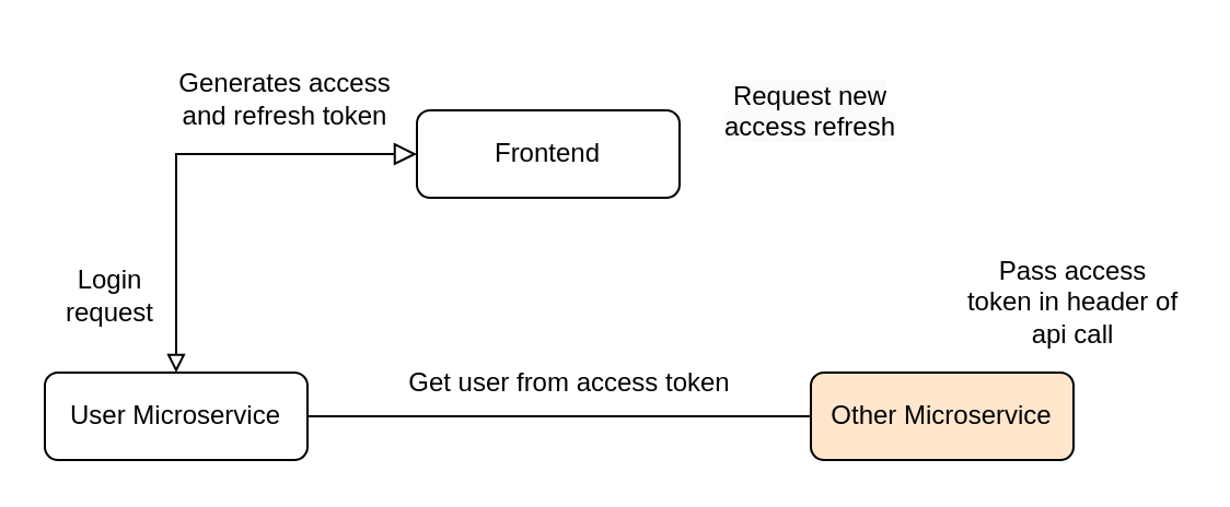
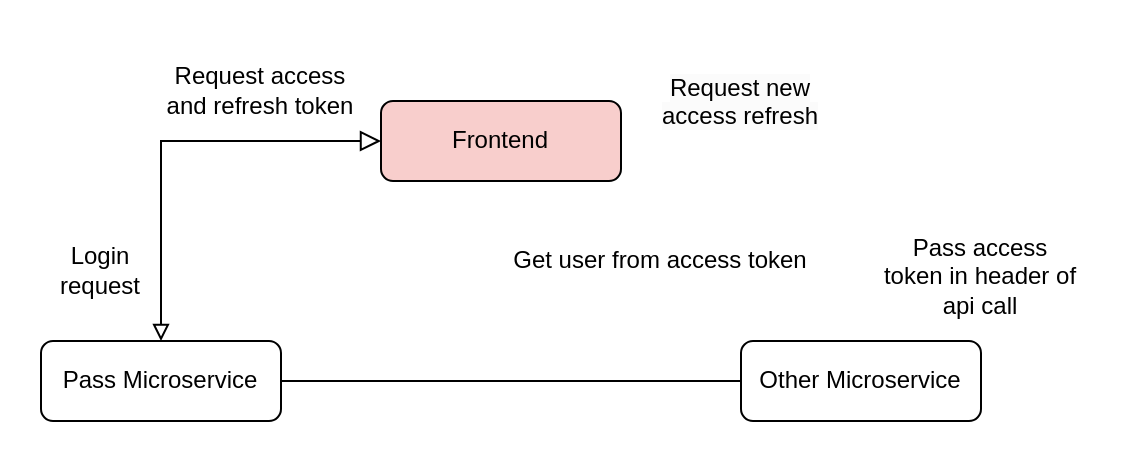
  <mxCell id="0" />
  <mxCell id="1" parent="0" />
  <mxCell id="2" value="" style="group" vertex="1" connectable="0" parent="1"><mxGeometry x="20" y="20" width="520" height="190" as="geometry" /></mxCell>
- <mxCell id="3" value="User Microservice" style="rounded=1;whiteSpace=wrap;html=1;fontSize=12;glass=0;strokeWidth=1;shadow=0;" parent="2" vertex="1"><mxGeometry y="150" width="120" height="40" as="geometry" /></mxCell>
- <mxCell id="4" value="Frontend" style="rounded=1;whiteSpace=wrap;html=1;fontSize=12;glass=0;strokeWidth=1;shadow=0;" vertex="1" parent="2"><mxGeometry x="170" y="30" width="120" height="40" as="geometry" /></mxCell>
+ <mxCell id="3" value="Pass Microservice" style="rounded=1;whiteSpace=wrap;html=1;fontSize=12;glass=0;strokeWidth=1;shadow=0;" parent="2" vertex="1"><mxGeometry y="150" width="120" height="40" as="geometry" /></mxCell>
+ <mxCell id="4" value="Frontend" style="rounded=1;whiteSpace=wrap;html=1;fontSize=12;glass=0;strokeWidth=1;shadow=0;fillColor=#f8cecc;" vertex="1" parent="2"><mxGeometry x="170" y="30" width="120" height="40" as="geometry" /></mxCell>
  <mxCell id="5" value="" style="rounded=0;html=1;jettySize=auto;orthogonalLoop=1;fontSize=11;endArrow=block;endFill=0;endSize=8;strokeWidth=1;shadow=0;labelBackgroundColor=none;edgeStyle=orthogonalEdgeStyle;entryX=0;entryY=0.5;entryDx=0;entryDy=0;exitX=0.5;exitY=0;exitDx=0;exitDy=0;startArrow=block;startFill=0;" parent="2" source="3" target="4" edge="1"><mxGeometry relative="1" as="geometry"><mxPoint x="230" y="70" as="targetPoint" /></mxGeometry></mxCell>
- <mxCell id="6" value="Other Microservice" style="rounded=1;whiteSpace=wrap;html=1;fontSize=12;glass=0;strokeWidth=1;shadow=0;fillColor=#ffe6cc;" vertex="1" parent="2"><mxGeometry x="350" y="150" width="120" height="40" as="geometry" /></mxCell>
+ <mxCell id="6" value="Other Microservice" style="rounded=1;whiteSpace=wrap;html=1;fontSize=12;glass=0;strokeWidth=1;shadow=0;" vertex="1" parent="2"><mxGeometry x="350" y="150" width="120" height="40" as="geometry" /></mxCell>
  <mxCell id="7" value="" style="rounded=0;html=1;jettySize=auto;orthogonalLoop=1;fontSize=11;endArrow=none;endFill=0;endSize=8;strokeWidth=1;shadow=0;labelBackgroundColor=none;edgeStyle=orthogonalEdgeStyle;entryX=1;entryY=0.5;entryDx=0;entryDy=0;exitX=0;exitY=0.5;exitDx=0;exitDy=0;startArrow=none;startFill=0;" edge="1" parent="2" source="6" target="3"><mxGeometry relative="1" as="geometry"><mxPoint x="420" y="160" as="sourcePoint" /><mxPoint x="300" y="60" as="targetPoint" /></mxGeometry></mxCell>
- <mxCell id="8" value="Generates access and refresh token" style="text;html=1;strokeColor=none;fillColor=none;align=center;verticalAlign=middle;whiteSpace=wrap;rounded=0;" vertex="1" parent="2"><mxGeometry x="60" width="100" height="50" as="geometry" /></mxCell>
+ <mxCell id="8" value="Request access and refresh token" style="text;html=1;strokeColor=none;fillColor=none;align=center;verticalAlign=middle;whiteSpace=wrap;rounded=0;" vertex="1" parent="2"><mxGeometry x="60" width="100" height="50" as="geometry" /></mxCell>
  <mxCell id="9" value="Login request" style="text;html=1;strokeColor=none;fillColor=none;align=center;verticalAlign=middle;whiteSpace=wrap;rounded=0;" vertex="1" parent="2"><mxGeometry y="100" width="60" height="30" as="geometry" /></mxCell>
- <mxCell id="10" value="Get user from access token" style="text;html=1;strokeColor=none;fillColor=none;align=center;verticalAlign=middle;whiteSpace=wrap;rounded=0;" vertex="1" parent="2"><mxGeometry x="160" y="140" width="160" height="30" as="geometry" /></mxCell>
+ <mxCell id="10" value="Get user from access token" style="text;html=1;strokeColor=none;fillColor=none;align=center;verticalAlign=middle;whiteSpace=wrap;rounded=0;" vertex="1" parent="2"><mxGeometry x="230" y="95" width="160" height="30" as="geometry" /></mxCell>
  <mxCell id="11" value="&lt;div style=&quot;&quot;&gt;Pass access token in header of api call&lt;/div&gt;" style="text;whiteSpace=wrap;html=1;align=center;" vertex="1" parent="2"><mxGeometry x="420" y="90" width="100" height="60" as="geometry" /></mxCell>
  <mxCell id="12" value="&lt;span style=&quot;color: rgb(0, 0, 0); font-family: Helvetica; font-size: 12px; font-style: normal; font-variant-ligatures: normal; font-variant-caps: normal; font-weight: 400; letter-spacing: normal; orphans: 2; text-indent: 0px; text-transform: none; widows: 2; word-spacing: 0px; -webkit-text-stroke-width: 0px; background-color: rgb(251, 251, 251); text-decoration-thickness: initial; text-decoration-style: initial; text-decoration-color: initial; float: none; display: inline !important;&quot;&gt;Request new access refresh&lt;/span&gt;" style="text;whiteSpace=wrap;html=1;align=center;" vertex="1" parent="2"><mxGeometry x="300" y="10" width="100" height="40" as="geometry" /></mxCell>
